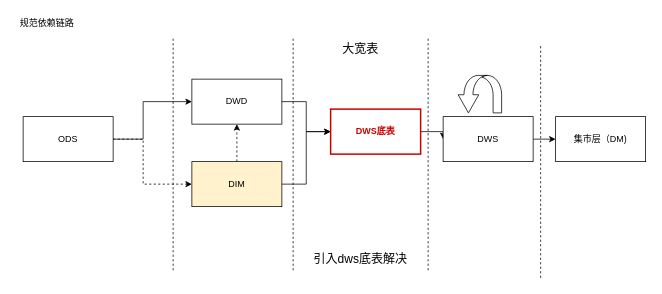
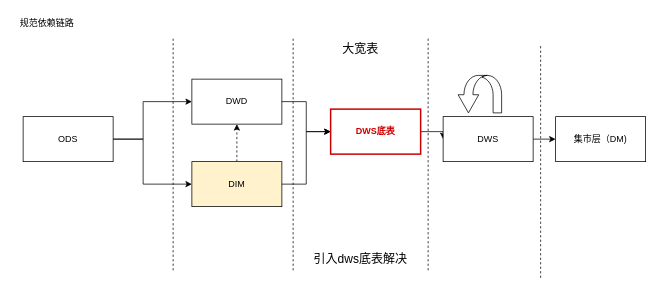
  <mxCell id="0" />
  <mxCell id="1" parent="0" />
  <mxCell id="2" style="edgeStyle=orthogonalEdgeStyle;rounded=0;orthogonalLoop=1;jettySize=auto;html=1;exitX=1;exitY=0.5;exitDx=0;exitDy=0;" edge="1" parent="1" source="4" target="6"><mxGeometry relative="1" as="geometry"><Array as="points"><mxPoint x="190" y="185" /><mxPoint x="190" y="135" /></Array></mxGeometry></mxCell>
- <mxCell id="3" style="edgeStyle=orthogonalEdgeStyle;rounded=0;orthogonalLoop=1;jettySize=auto;html=1;exitX=1;exitY=0.5;exitDx=0;exitDy=0;dashed=1;" edge="1" parent="1" source="4" target="8"><mxGeometry relative="1" as="geometry"><Array as="points"><mxPoint x="190" y="185" /><mxPoint x="190" y="245" /></Array></mxGeometry></mxCell>
+ <mxCell id="3" style="edgeStyle=orthogonalEdgeStyle;rounded=0;orthogonalLoop=1;jettySize=auto;html=1;exitX=1;exitY=0.5;exitDx=0;exitDy=0;" edge="1" parent="1" source="4" target="8"><mxGeometry relative="1" as="geometry"><Array as="points"><mxPoint x="190" y="185" /><mxPoint x="190" y="245" /></Array></mxGeometry></mxCell>
  <mxCell id="4" value="ODS" style="rounded=0;whiteSpace=wrap;html=1;" diagramCategory="general" diagramName="Rectangle" vertex="1" parent="1"><mxGeometry x="30" y="155" width="120" height="60" as="geometry" /></mxCell>
  <mxCell id="5" style="edgeStyle=orthogonalEdgeStyle;rounded=0;orthogonalLoop=1;jettySize=auto;html=1;exitX=1;exitY=0.5;exitDx=0;exitDy=0;entryX=0;entryY=0.5;entryDx=0;entryDy=0;" edge="1" parent="1" source="6" target="13"><mxGeometry relative="1" as="geometry" /></mxCell>
  <mxCell id="6" value="DWD" style="rounded=0;whiteSpace=wrap;html=1;" diagramCategory="general" diagramName="Rectangle" vertex="1" parent="1"><mxGeometry x="255" y="105" width="120" height="60" as="geometry" /></mxCell>
  <mxCell id="7" style="edgeStyle=orthogonalEdgeStyle;rounded=0;orthogonalLoop=1;jettySize=auto;html=1;exitX=0.5;exitY=0;exitDx=0;exitDy=0;dashed=1;" edge="1" parent="1" source="8" target="6"><mxGeometry relative="1" as="geometry" /></mxCell>
  <mxCell id="8" value="DIM" style="rounded=0;whiteSpace=wrap;html=1;fillColor=#fff2cc;" diagramCategory="general" diagramName="Rectangle" vertex="1" parent="1"><mxGeometry x="255" y="215" width="120" height="60" as="geometry" /></mxCell>
  <mxCell id="9" value="集市层（DM)" style="rounded=0;whiteSpace=wrap;html=1;" diagramCategory="general" diagramName="Rectangle" vertex="1" parent="1"><mxGeometry x="740" y="155" width="120" height="60" as="geometry" /></mxCell>
  <mxCell id="10" style="edgeStyle=orthogonalEdgeStyle;rounded=0;orthogonalLoop=1;jettySize=auto;html=1;exitX=1;exitY=0.5;exitDx=0;exitDy=0;entryX=0;entryY=0.5;entryDx=0;entryDy=0;" edge="1" parent="1" source="8" target="13"><mxGeometry relative="1" as="geometry" /></mxCell>
  <mxCell id="11" value="规范依赖链路" style="text;html=1;strokeColor=none;fillColor=none;align=center;verticalAlign=middle;whiteSpace=wrap;rounded=0;" diagramCategory="general" diagramName="text" vertex="1" parent="1"><mxGeometry x="20" y="20" width="84" height="20" as="geometry" /></mxCell>
  <mxCell id="12" style="edgeStyle=orthogonalEdgeStyle;rounded=0;orthogonalLoop=1;jettySize=auto;html=1;exitX=1;exitY=0.5;exitDx=0;exitDy=0;entryX=0;entryY=0.5;entryDx=0;entryDy=0;fontSize=16;" edge="1" parent="1" source="13" target="19"><mxGeometry relative="1" as="geometry" /></mxCell>
  <mxCell id="13" value="&lt;b&gt;&lt;font color=&quot;#cc0000&quot;&gt;DWS底表&lt;/font&gt;&lt;/b&gt;" style="rounded=0;whiteSpace=wrap;html=1;strokeColor=#CC0000;strokeWidth=2;" diagramCategory="general" diagramName="Rectangle" vertex="1" parent="1"><mxGeometry x="440" y="145" width="120" height="60" as="geometry" /></mxCell>
  <mxCell id="14" value="" style="shape=mxgraph.arrows.u_turn_down_arrow;whiteSpace=wrap;html=1;fillColor=#ffffff;strokeColor=#000000;strokeWidth=1;" diagramCategory="arrow" diagramName="UTurnDownArrow" vertex="1" parent="1"><mxGeometry x="610" y="100" width="58" height="50" as="geometry" /></mxCell>
  <mxCell id="15" value="" style="endArrow=none;dashed=1;html=1;rounded=0;fontSize=16;" edge="1" parent="1"><mxGeometry width="50" height="50" relative="1" as="geometry"><mxPoint x="230" y="360" as="sourcePoint" /><mxPoint x="230" y="50" as="targetPoint" /></mxGeometry></mxCell>
  <mxCell id="16" value="" style="endArrow=none;dashed=1;html=1;rounded=0;fontSize=16;" edge="1" parent="1"><mxGeometry width="50" height="50" relative="1" as="geometry"><mxPoint x="390" y="360" as="sourcePoint" /><mxPoint x="390" y="50" as="targetPoint" /></mxGeometry></mxCell>
  <mxCell id="17" value="" style="endArrow=none;dashed=1;html=1;rounded=0;fontSize=16;" edge="1" parent="1"><mxGeometry width="50" height="50" relative="1" as="geometry"><mxPoint x="570" y="360" as="sourcePoint" /><mxPoint x="570" y="50" as="targetPoint" /></mxGeometry></mxCell>
  <mxCell id="18" style="edgeStyle=orthogonalEdgeStyle;rounded=0;orthogonalLoop=1;jettySize=auto;html=1;exitX=1;exitY=0.5;exitDx=0;exitDy=0;entryX=0;entryY=0.5;entryDx=0;entryDy=0;fontSize=16;" edge="1" parent="1" source="19" target="9"><mxGeometry relative="1" as="geometry" /></mxCell>
  <mxCell id="19" value="DWS" style="rounded=0;whiteSpace=wrap;html=1;" diagramCategory="general" diagramName="Rectangle" vertex="1" parent="1"><mxGeometry x="590" y="155" width="120" height="60" as="geometry" /></mxCell>
  <mxCell id="20" value="" style="endArrow=none;dashed=1;html=1;rounded=0;fontSize=16;" edge="1" parent="1"><mxGeometry width="50" height="50" relative="1" as="geometry"><mxPoint x="720" y="370" as="sourcePoint" /><mxPoint x="720" y="60" as="targetPoint" /></mxGeometry></mxCell>
  <mxCell id="21" value="引入dws底表解决" style="text;html=1;strokeColor=none;fillColor=none;align=center;verticalAlign=middle;whiteSpace=wrap;rounded=0;fontSize=16;" vertex="1" parent="1"><mxGeometry x="400" y="330" width="160" height="30" as="geometry" /></mxCell>
  <mxCell id="22" value="大宽表" style="text;html=1;strokeColor=none;fillColor=none;align=center;verticalAlign=middle;whiteSpace=wrap;rounded=0;fontSize=16;" vertex="1" parent="1"><mxGeometry x="400" y="50" width="160" height="30" as="geometry" /></mxCell>
